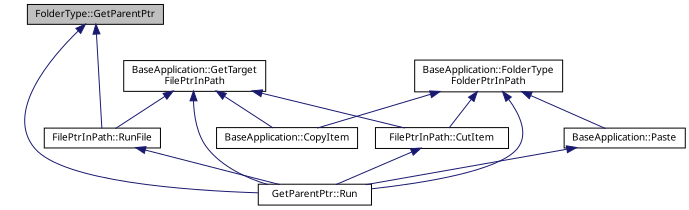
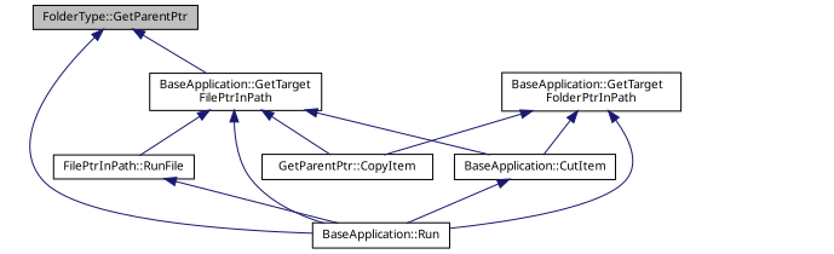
  digraph {
    fontname="Noto Sans"
    rankdir=TB
    node [color=black fillcolor=white fontname="Noto Sans" fontsize=10 shape=record style=filled]
    edge [color=midnightblue dir=back fontname="Noto Sans" fontsize=10 labelfontname=Helvetica labelfontsize=10 style=solid]
    n1 [fillcolor=grey75 fontcolor=black height=0.2 label="FolderType::GetParentPtr" width=0.4]
-   n2 [height=0.2 label="GetParentPtr::Run" width=0.4]
+   n2 [height=0.2 label="BaseApplication::Run" width=0.4]
    n3 [height=0.2 label="BaseApplication::GetTarget\lFilePtrInPath" width=0.4]
-   n4 [height=0.2 label="BaseApplication::FolderType\lFolderPtrInPath" width=0.4]
-   n5 [height=0.2 label="BaseApplication::CopyItem" width=0.4]
-   n6 [height=0.2 label="FilePtrInPath::CutItem" width=0.4]
-   n7 [height=0.2 label="BaseApplication::Paste" width=0.4]
+   n4 [height=0.2 label="BaseApplication::GetTarget\lFolderPtrInPath" width=0.4]
+   n5 [height=0.2 label="GetParentPtr::CopyItem" width=0.4]
+   n6 [height=0.2 label="BaseApplication::CutItem" width=0.4]
    n8 [height=0.2 label="FilePtrInPath::RunFile" width=0.4]
    n1 -> n2
-   n1 -> n8
+   n1 -> n3
    n3 -> n2
    n3 -> n5
    n3 -> n6
    n3 -> n8
    n4 -> n2
    n4 -> n5
    n4 -> n6
-   n4 -> n7
    n6 -> n2
-   n7 -> n2
    n8 -> n2
  }
